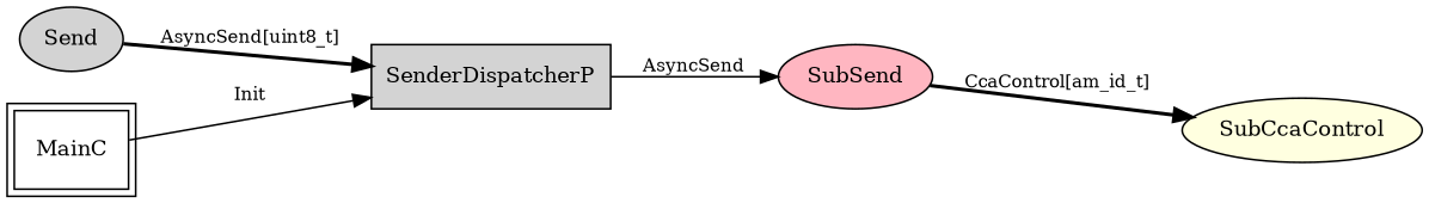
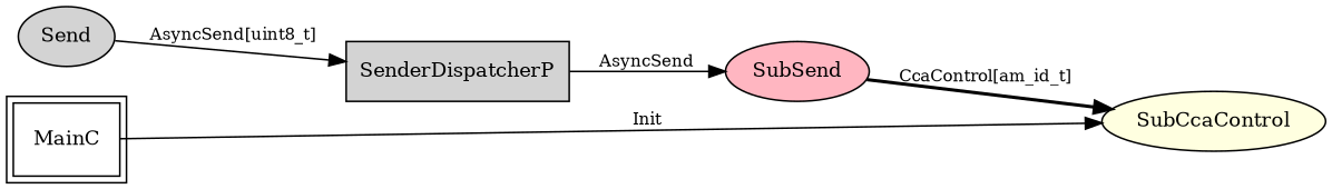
  digraph {
    rankdir=LR
    node [fillcolor=lightgrey fontsize=12 shape=ellipse style=filled]
    edge [fontsize=10]
    n1 [label=Send]
    SenderDispatcherP [shape=box]
    n3 [fillcolor=lightpink label=SubSend]
    n4 [fillcolor=lightyellow label=SubCcaControl]
    MainC [fillcolor=white peripheries=2 shape=box]
-   n1 -> SenderDispatcherP [label="AsyncSend[uint8_t]" style=bold]
+   n1 -> SenderDispatcherP [label="AsyncSend[uint8_t]" style=solid]
    SenderDispatcherP -> n3 [label=AsyncSend]
    n3 -> n4 [label="CcaControl[am_id_t]" style=bold]
-   MainC -> SenderDispatcherP [label=Init]
+   MainC -> n4 [label=Init]
  }
